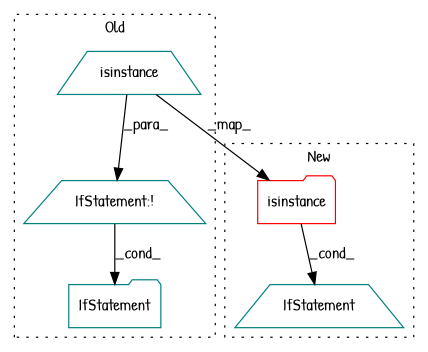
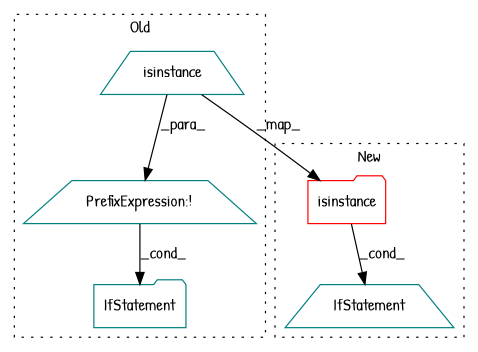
  digraph {
    fontname="Patrick Hand"
    node [a=32 l="11,2" shape=trapezium color=teal fontname="Patrick Hand"]
    edge [fontname="Patrick Hand"]
    n1 [label=isinstance s="14802,14886" shape=folder color=red]
    n2 [a=25 l="4,2" label=IfStatement s="14798,14888"]
    n3 [label=isinstance s="14763,14847"]
    n4 [a=25 l="4,2" label=IfStatement s="14758,14849" shape=folder]
-   n5 [a=38 l=1 label="IfStatement:!" s=14762]
+   n5 [a=38 l=1 label="PrefixExpression:!" s=14762]
    subgraph cluster_1 {
      label=New
      style=dotted
      n1
      n2
    }
    subgraph cluster_2 {
      label=Old
      style=dotted
      n3
      n4
      n5
    }
    n1 -> n2 [label=_cond_]
    n3 -> n1 [label=_map_]
    n3 -> n5 [label=_para_]
    n5 -> n4 [label=_cond_]
  }
